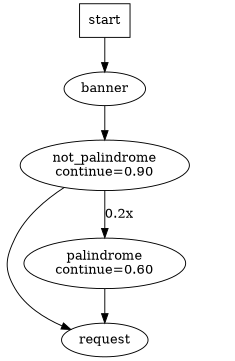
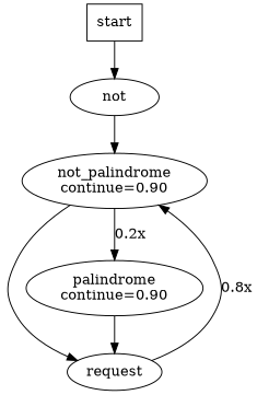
  digraph {
    n1 [label=start shape=box]
-   n2 [label=banner]
+   n2 [label=not]
    n3 [label="not_palindrome\ncontinue=0.90"]
    n4 [label=request]
-   n5 [label="palindrome\ncontinue=0.60"]
+   n5 [label="palindrome\ncontinue=0.90"]
    n1 -> n2
    n2 -> n3
    n3 -> n4
    n3 -> n5 [label="0.2x"]
+   n4 -> n3 [label="0.8x"]
    n5 -> n4
  }
